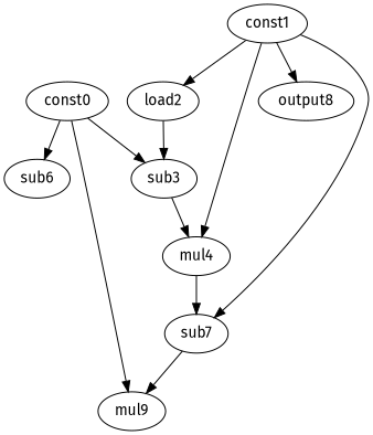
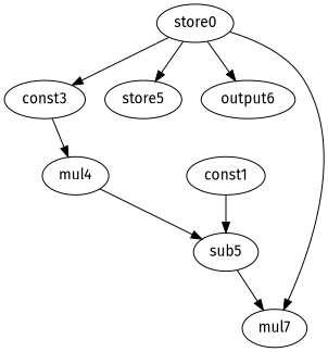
  digraph {
    fontname="Fira Sans"
    node [fontname="Fira Sans" opcode=sub]
    edge [fontname="Fira Sans" operand=0]
-   sub3
-   const0 [opcode=const]
-   output6 [opcode=output label=sub6]
-   mul9 [opcode=mul]
+   sub3 [label=const3]
+   const0 [opcode=const label=store0]
+   store5 [opcode=store]
+   output6 [opcode=output]
+   mul9 [opcode=mul label=mul7]
    mul4 [opcode=mul]
-   load2 [opcode=load]
    const1 [opcode=const]
-   sub7
-   output8 [opcode=output]
+   sub7 [label=sub5]
    sub3 -> mul4 [operand=1]
    const0 -> sub3
+   const0 -> store5
    const0 -> output6
    const0 -> mul9
    mul4 -> sub7 [operand=1]
-   load2 -> sub3 [operand=1]
-   const1 -> mul4
-   const1 -> load2
    const1 -> sub7
-   const1 -> output8
    sub7 -> mul9 [operand=1]
  }
